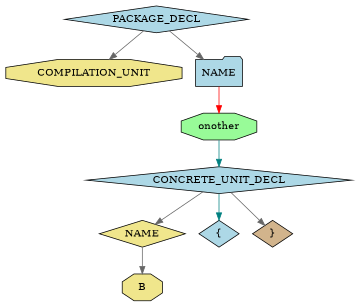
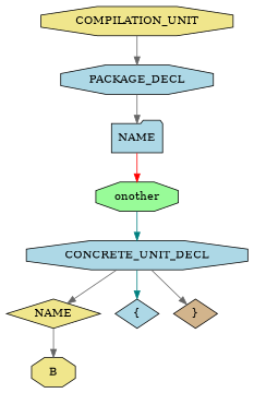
  digraph {
    splines=TRUE
    node [fillcolor=lightblue shape=octagon style=filled]
    edge [color=gray40]
    n1 [fillcolor=khaki label=COMPILATION_UNIT]
-   n2 [label=PACKAGE_DECL shape=diamond]
+   n2 [label=PACKAGE_DECL]
    n3 [label=NAME shape=folder]
    n4 [fillcolor=palegreen label=onother]
-   n5 [label=CONCRETE_UNIT_DECL shape=diamond]
+   n5 [label=CONCRETE_UNIT_DECL]
    n6 [fillcolor=khaki label=NAME shape=diamond]
    n7 [label="{" shape=diamond]
    n8 [fillcolor=tan label="}" shape=diamond]
    n9 [fillcolor=khaki label=B]
-   n2 -> n1
+   n1 -> n2
    n2 -> n3
    n3 -> n4 [color=red]
    n4 -> n5 [color=teal]
    n5 -> n6
    n5 -> n7 [color=teal]
    n5 -> n8
    n6 -> n9
  }
